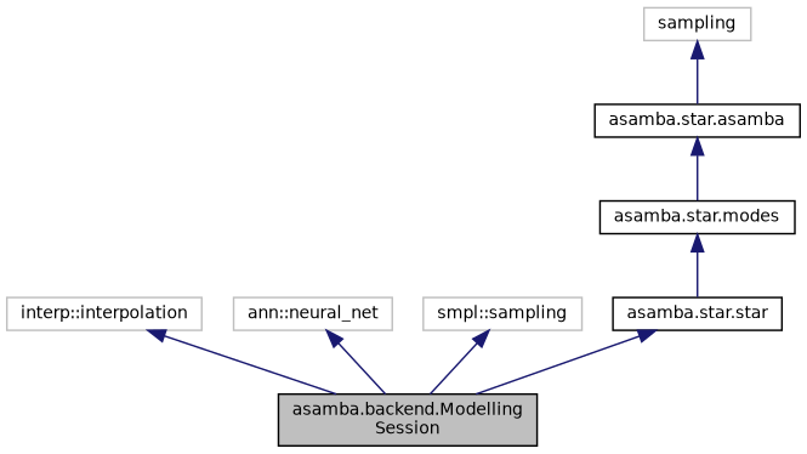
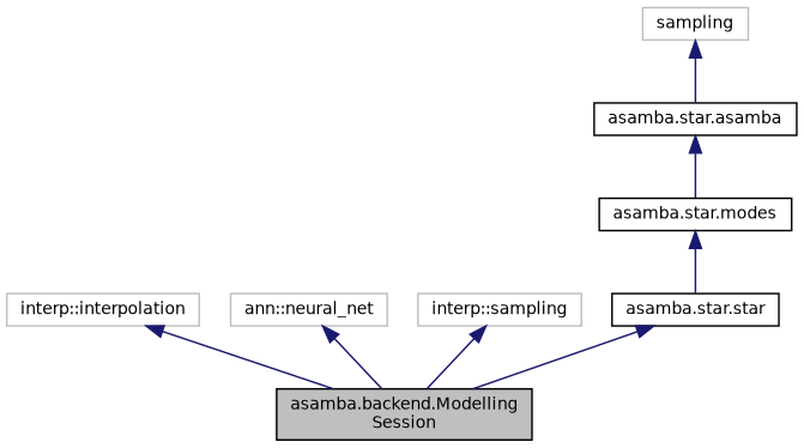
  digraph {
    node [color=black fillcolor=white fontname=Helvetica fontsize=10 shape=record style=filled]
    edge [color=midnightblue dir=back fontname=Helvetica fontsize=10 labelfontname=Helvetica labelfontsize=10 style=solid]
    n1 [fillcolor=grey75 fontcolor=black height=0.2 label="asamba.backend.Modelling\lSession" width=0.4]
    n2 [color=grey75 height=0.2 label="interp::interpolation" width=0.4]
    n3 [color=grey75 height=0.2 label="ann::neural_net" width=0.4]
-   n4 [color=grey75 height=0.2 label="smpl::sampling" width=0.4]
+   n4 [color=grey75 height=0.2 label="interp::sampling" width=0.4]
    n5 [height=0.2 label="asamba.star.star" width=0.4]
    n6 [height=0.2 label="asamba.star.modes" width=0.4]
    n7 [height=0.2 label="asamba.star.asamba" width=0.4]
    n8 [color=grey75 height=0.2 label=sampling width=0.4]
    n2 -> n1
    n3 -> n1
    n4 -> n1
    n5 -> n1
    n6 -> n5
    n7 -> n6
    n8 -> n7
  }
